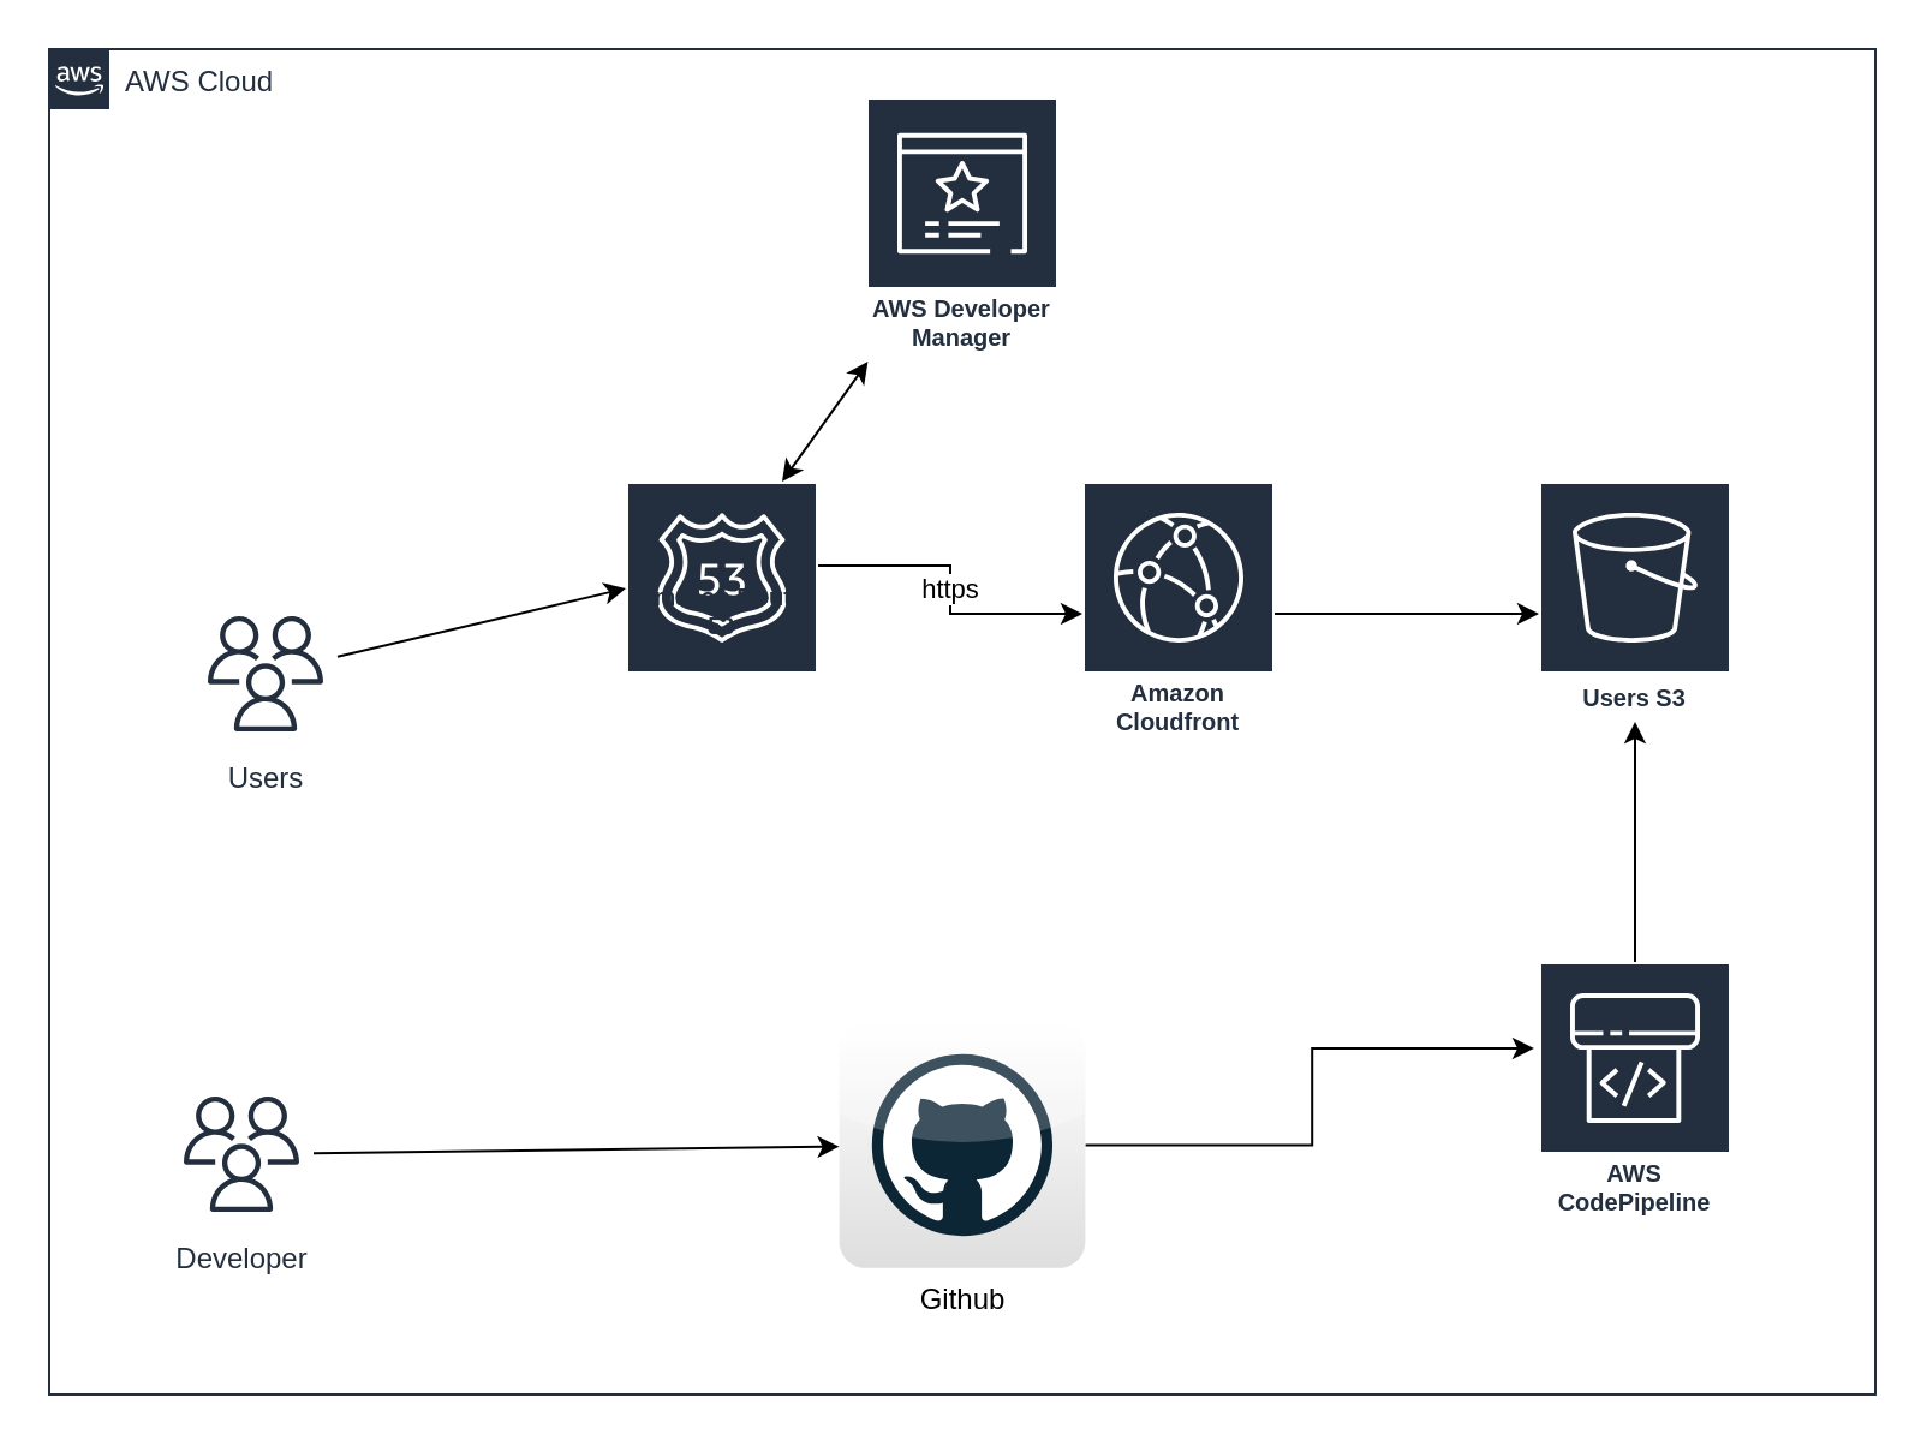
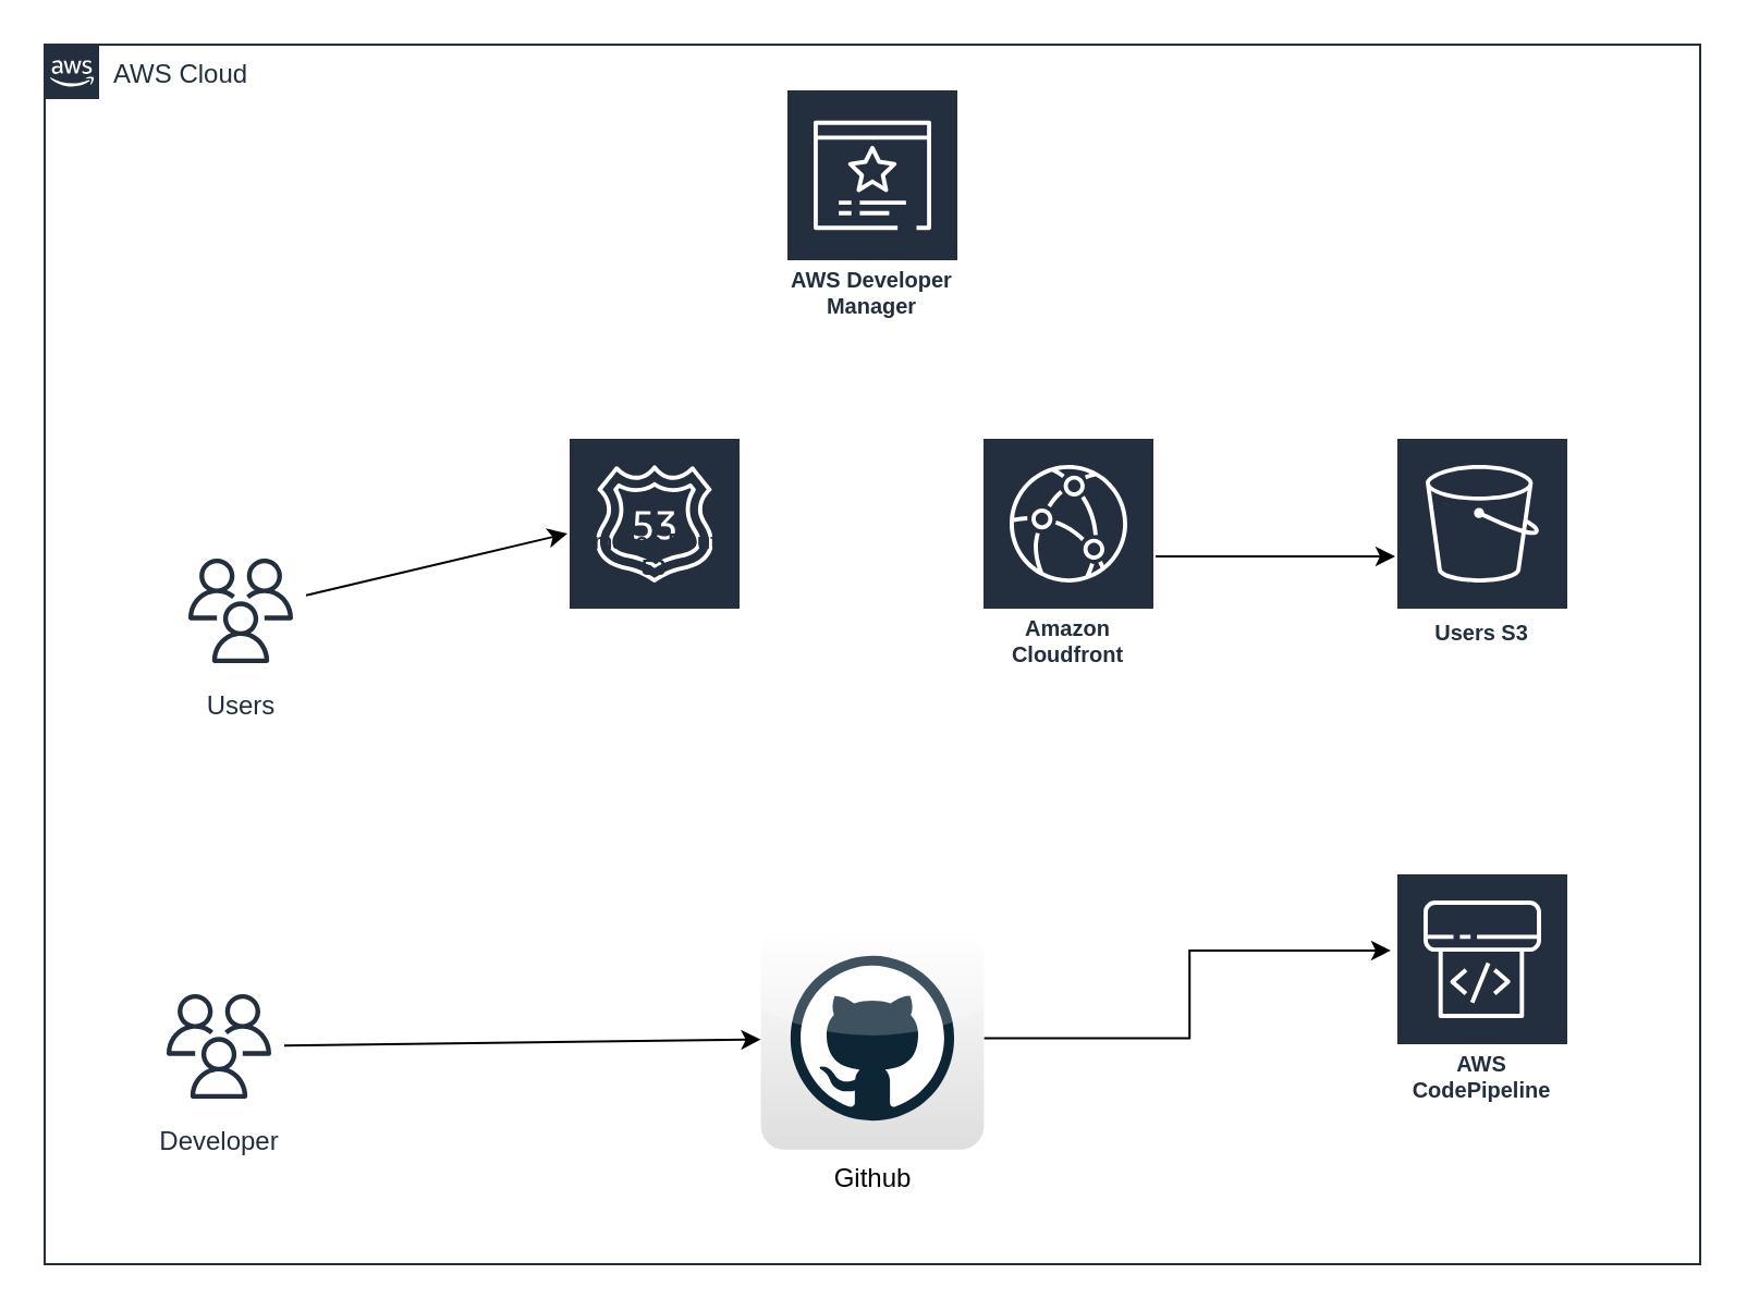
  <mxCell id="0" />
  <mxCell id="1" parent="0" />
  <mxCell id="2" value="AWS Cloud" style="points=[[0,0],[0.25,0],[0.5,0],[0.75,0],[1,0],[1,0.25],[1,0.5],[1,0.75],[1,1],[0.75,1],[0.5,1],[0.25,1],[0,1],[0,0.75],[0,0.5],[0,0.25]];outlineConnect=0;gradientColor=none;html=1;whiteSpace=wrap;fontSize=12;fontStyle=0;shape=mxgraph.aws4.group;grIcon=mxgraph.aws4.group_aws_cloud_alt;strokeColor=#232F3E;fillColor=none;verticalAlign=top;align=left;spacingLeft=30;fontColor=#232F3E;dashed=0;" parent="1" vertex="1"><mxGeometry x="20" y="20" width="760" height="560" as="geometry" /></mxCell>
  <mxCell id="3" value="Users" style="outlineConnect=0;fontColor=#232F3E;gradientColor=none;strokeColor=#232F3E;fillColor=#ffffff;dashed=0;verticalLabelPosition=bottom;verticalAlign=top;align=center;html=1;fontSize=12;fontStyle=0;aspect=fixed;shape=mxgraph.aws4.resourceIcon;resIcon=mxgraph.aws4.users;" parent="1" vertex="1"><mxGeometry x="80" y="250" width="60" height="60" as="geometry" /></mxCell>
  <mxCell id="4" value="" style="endArrow=classic;html=1;" parent="1" edge="1"><mxGeometry width="50" height="50" relative="1" as="geometry"><mxPoint x="420" y="255" as="sourcePoint" /><mxPoint x="420" y="255" as="targetPoint" /></mxGeometry></mxCell>
  <mxCell id="5" value="" style="endArrow=classic;html=1;" parent="1" source="3" target="9" edge="1"><mxGeometry width="50" height="50" relative="1" as="geometry"><mxPoint x="340" y="316.847" as="sourcePoint" /><mxPoint x="260" y="361" as="targetPoint" /></mxGeometry></mxCell>
- <mxCell id="6" value="" style="endArrow=classic;startArrow=classic;html=1;" parent="1" source="9" target="16" edge="1"><mxGeometry width="50" height="50" relative="1" as="geometry"><mxPoint x="310" y="180" as="sourcePoint" /><mxPoint x="310" y="140" as="targetPoint" /></mxGeometry></mxCell>
  <mxCell id="7" value="Users S3" style="outlineConnect=0;fontColor=#232F3E;gradientColor=none;strokeColor=#ffffff;fillColor=#232F3E;dashed=0;verticalLabelPosition=middle;verticalAlign=bottom;align=center;html=1;whiteSpace=wrap;fontSize=10;fontStyle=1;spacing=3;shape=mxgraph.aws4.productIcon;prIcon=mxgraph.aws4.s3;" vertex="1" parent="1"><mxGeometry x="640" y="200" width="80" height="100" as="geometry" /></mxCell>
- <mxCell id="8" value="https" style="edgeStyle=orthogonalEdgeStyle;rounded=0;orthogonalLoop=1;jettySize=auto;html=1;" edge="1" parent="1" source="9" target="11"><mxGeometry relative="1" as="geometry" /></mxCell>
  <mxCell id="9" value="Amazon Route 53" style="outlineConnect=0;fontColor=#232F3E;gradientColor=none;strokeColor=#ffffff;fillColor=#232F3E;dashed=0;verticalLabelPosition=middle;verticalAlign=bottom;align=center;html=1;whiteSpace=wrap;fontSize=10;fontStyle=1;spacing=3;shape=mxgraph.aws4.productIcon;prIcon=mxgraph.aws4.route_53;" vertex="1" parent="1"><mxGeometry x="260" y="200" width="80" height="70" as="geometry" /></mxCell>
  <mxCell id="10" value="" style="edgeStyle=orthogonalEdgeStyle;rounded=0;orthogonalLoop=1;jettySize=auto;html=1;" edge="1" parent="1" source="11"><mxGeometry relative="1" as="geometry"><mxPoint x="640" y="255" as="targetPoint" /></mxGeometry></mxCell>
  <mxCell id="11" value="Amazon Cloudfront" style="outlineConnect=0;fontColor=#232F3E;gradientColor=none;strokeColor=#ffffff;fillColor=#232F3E;dashed=0;verticalLabelPosition=middle;verticalAlign=bottom;align=center;html=1;whiteSpace=wrap;fontSize=10;fontStyle=1;spacing=3;shape=mxgraph.aws4.productIcon;prIcon=mxgraph.aws4.cloudfront;" vertex="1" parent="1"><mxGeometry x="450" y="200" width="80" height="110" as="geometry" /></mxCell>
- <mxCell id="12" value="" style="edgeStyle=orthogonalEdgeStyle;rounded=0;orthogonalLoop=1;jettySize=auto;html=1;" edge="1" parent="1" source="13" target="7"><mxGeometry relative="1" as="geometry"><mxPoint x="680" y="345" as="targetPoint" /></mxGeometry></mxCell>
  <mxCell id="13" value="AWS CodePipeline" style="outlineConnect=0;fontColor=#232F3E;gradientColor=none;strokeColor=#ffffff;fillColor=#232F3E;dashed=0;verticalLabelPosition=middle;verticalAlign=bottom;align=center;html=1;whiteSpace=wrap;fontSize=10;fontStyle=1;spacing=3;shape=mxgraph.aws4.productIcon;prIcon=mxgraph.aws4.codepipeline;" vertex="1" parent="1"><mxGeometry x="640" y="400" width="80" height="110" as="geometry" /></mxCell>
  <mxCell id="14" value="" style="edgeStyle=orthogonalEdgeStyle;rounded=0;orthogonalLoop=1;jettySize=auto;html=1;entryX=-0.025;entryY=0.327;entryDx=0;entryDy=0;entryPerimeter=0;" edge="1" parent="1" source="15" target="13"><mxGeometry relative="1" as="geometry"><mxPoint x="542.4" y="476.2" as="targetPoint" /></mxGeometry></mxCell>
  <mxCell id="15" value="Github" style="dashed=0;outlineConnect=0;html=1;align=center;labelPosition=center;verticalLabelPosition=bottom;verticalAlign=top;shape=mxgraph.webicons.github;gradientColor=#DFDEDE" vertex="1" parent="1"><mxGeometry x="348.8" y="425" width="102.4" height="102.4" as="geometry" /></mxCell>
  <mxCell id="16" value="AWS Developer Manager" style="outlineConnect=0;fontColor=#232F3E;gradientColor=none;strokeColor=#ffffff;fillColor=#232F3E;dashed=0;verticalLabelPosition=middle;verticalAlign=bottom;align=center;html=1;whiteSpace=wrap;fontSize=10;fontStyle=1;spacing=3;shape=mxgraph.aws4.productIcon;prIcon=mxgraph.aws4.certificate_manager_3;" vertex="1" parent="1"><mxGeometry x="360" y="40" width="80" height="110" as="geometry" /></mxCell>
  <mxCell id="17" value="Developer" style="outlineConnect=0;fontColor=#232F3E;gradientColor=none;strokeColor=#232F3E;fillColor=#ffffff;dashed=0;verticalLabelPosition=bottom;verticalAlign=top;align=center;html=1;fontSize=12;fontStyle=0;aspect=fixed;shape=mxgraph.aws4.resourceIcon;resIcon=mxgraph.aws4.users;" vertex="1" parent="1"><mxGeometry x="70" y="450" width="60" height="60" as="geometry" /></mxCell>
  <mxCell id="18" value="" style="endArrow=classic;html=1;" edge="1" parent="1" source="17" target="15"><mxGeometry width="50" height="50" relative="1" as="geometry"><mxPoint x="120" y="495.793" as="sourcePoint" /><mxPoint x="240" y="480.003" as="targetPoint" /></mxGeometry></mxCell>
